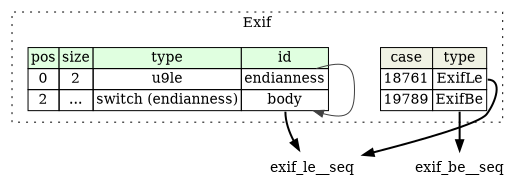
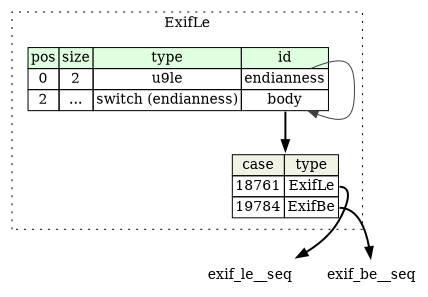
  digraph {
    rankdir=TB
    node [shape=plaintext]
    edge [style=bold]
    n1 [label=<<TABLE BORDER="0" CELLBORDER="1" CELLSPACING="0"> 			<TR><TD BGCOLOR="#E0FFE0">pos</TD><TD BGCOLOR="#E0FFE0">size</TD><TD BGCOLOR="#E0FFE0">type</TD><TD BGCOLOR="#E0FFE0">id</TD></TR> 			<TR><TD PORT="endianness_pos">0</TD><TD PORT="endianness_size">2</TD><TD>u9le</TD><TD PORT="endianness_type">endianness</TD></TR> 			<TR><TD PORT="body_pos">2</TD><TD PORT="body_size">...</TD><TD>switch (endianness)</TD><TD PORT="body_type">body</TD></TR> 		</TABLE>>]
-   n2 [label=<<TABLE BORDER="0" CELLBORDER="1" CELLSPACING="0"> 	<TR><TD BGCOLOR="#F0F2E4">case</TD><TD BGCOLOR="#F0F2E4">type</TD></TR> 	<TR><TD>18761</TD><TD PORT="case0">ExifLe</TD></TR> 	<TR><TD>19789</TD><TD PORT="case1">ExifBe</TD></TR> </TABLE>>]
+   n2 [label=<<TABLE BORDER="0" CELLBORDER="1" CELLSPACING="0"> 	<TR><TD BGCOLOR="#F0F2E4">case</TD><TD BGCOLOR="#F0F2E4">type</TD></TR> 	<TR><TD>18761</TD><TD PORT="case0">ExifLe</TD></TR> 	<TR><TD>19784</TD><TD PORT="case1">ExifBe</TD></TR> </TABLE>>]
    exif_le__seq
    exif_be__seq
    subgraph cluster_1 {
-     label=Exif
+     label=ExifLe
      style=dotted
      n1
      n2
    }
    n1 -> n1 [color="#404040" headport=body_type tailport=endianness_type style=""]
-   n1 -> exif_le__seq [tailport=body_type]
+   n1 -> n2 [tailport=body_type]
    n2 -> exif_le__seq [tailport=case0]
    n2 -> exif_be__seq [tailport=case1]
  }
